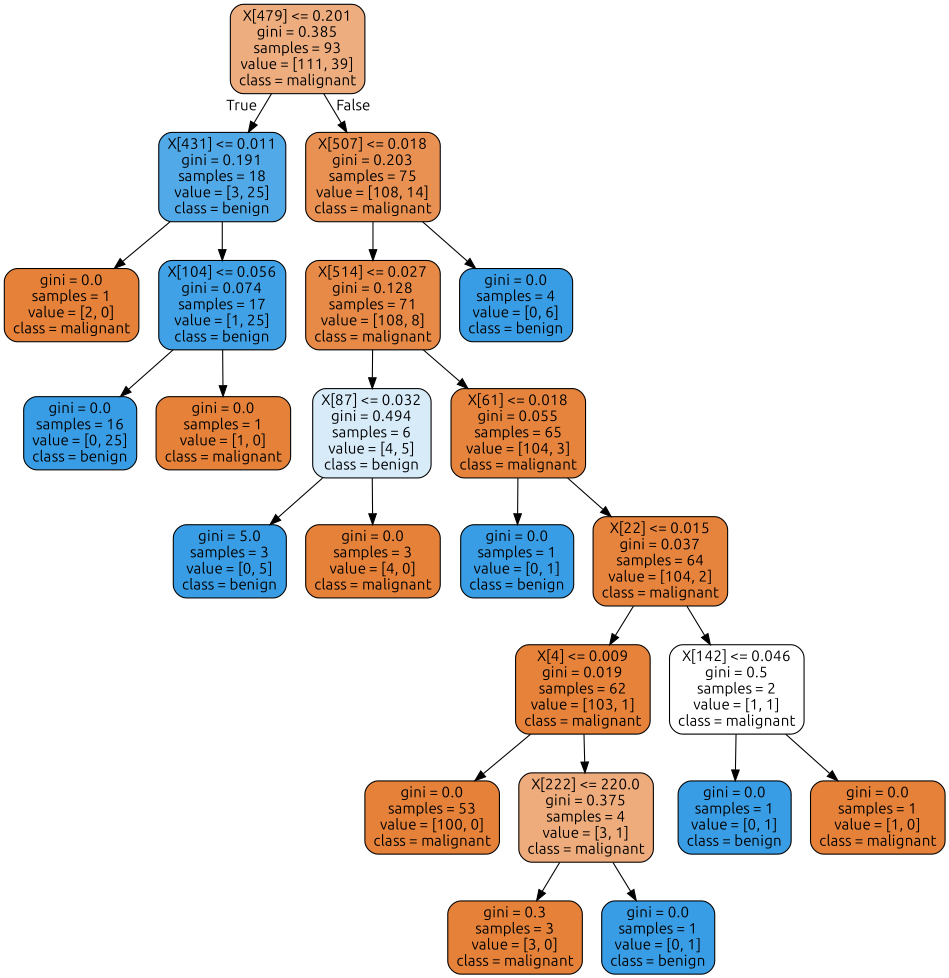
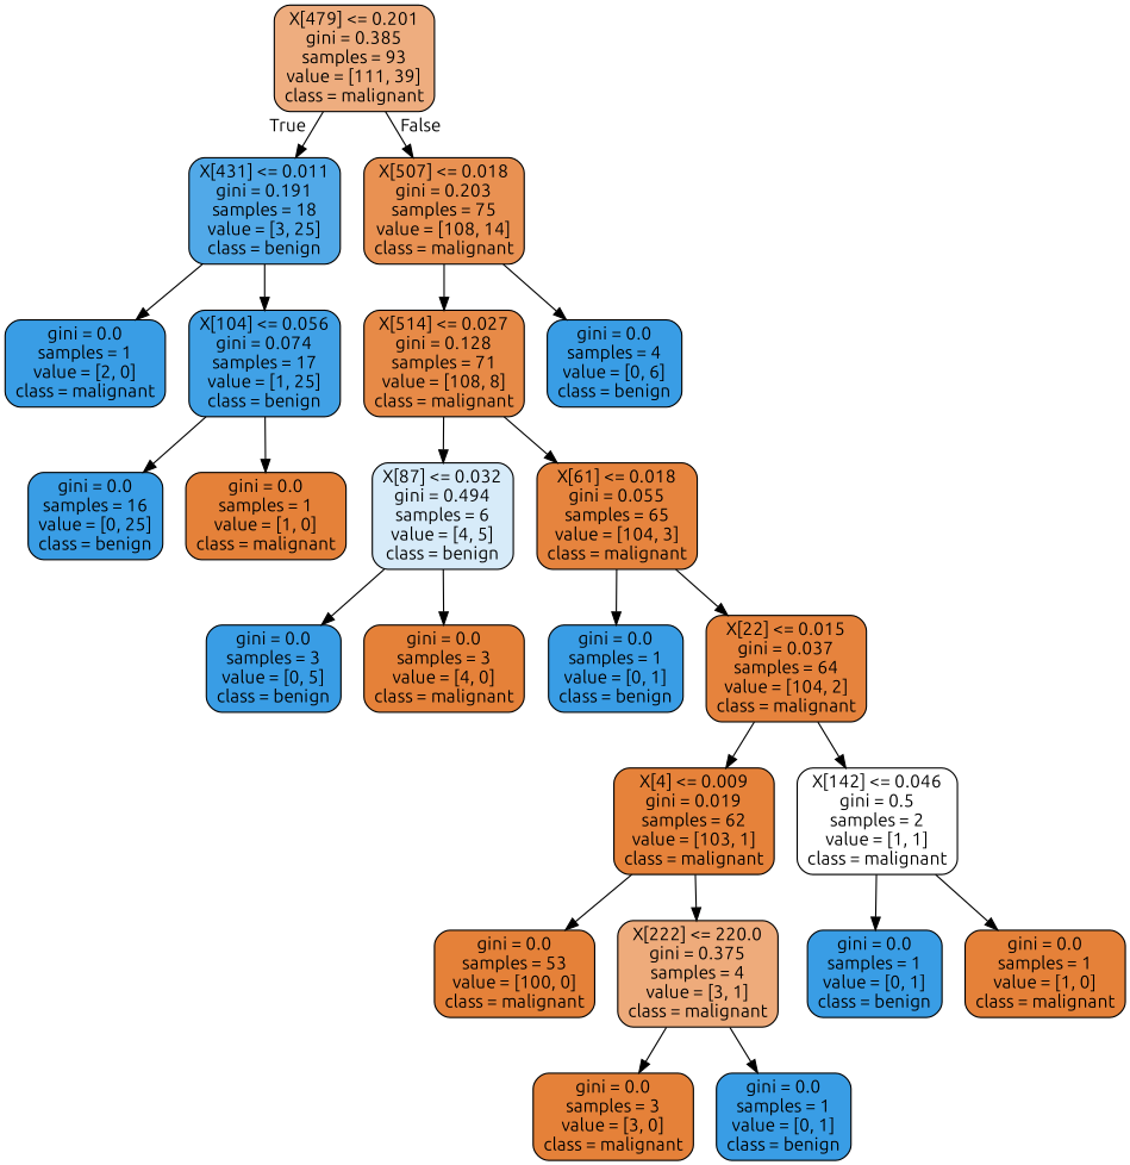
  digraph {
    fontname=Ubuntu
    node [color=black fillcolor="#e58139ff" fontname=Ubuntu shape=box style="filled, rounded"]
    edge [fontname=Ubuntu]
    n1 [fillcolor="#e58139a5" label="X[479] <= 0.201\ngini = 0.385\nsamples = 93\nvalue = [111, 39]\nclass = malignant"]
    n2 [fillcolor="#399de5e0" label="X[431] <= 0.011\ngini = 0.191\nsamples = 18\nvalue = [3, 25]\nclass = benign"]
    n3 [fillcolor="#e58139de" label="X[507] <= 0.018\ngini = 0.203\nsamples = 75\nvalue = [108, 14]\nclass = malignant"]
-   n4 [label="gini = 0.0\nsamples = 1\nvalue = [2, 0]\nclass = malignant"]
+   n4 [fillcolor="#399de5ff" label="gini = 0.0\nsamples = 1\nvalue = [2, 0]\nclass = malignant"]
    n5 [fillcolor="#399de5f5" label="X[104] <= 0.056\ngini = 0.074\nsamples = 17\nvalue = [1, 25]\nclass = benign"]
    n6 [fillcolor="#e58139ec" label="X[514] <= 0.027\ngini = 0.128\nsamples = 71\nvalue = [108, 8]\nclass = malignant"]
    n7 [fillcolor="#399de5ff" label="gini = 0.0\nsamples = 4\nvalue = [0, 6]\nclass = benign"]
    n8 [fillcolor="#399de5ff" label="gini = 0.0\nsamples = 16\nvalue = [0, 25]\nclass = benign"]
    n9 [label="gini = 0.0\nsamples = 1\nvalue = [1, 0]\nclass = malignant"]
    n10 [fillcolor="#399de533" label="X[87] <= 0.032\ngini = 0.494\nsamples = 6\nvalue = [4, 5]\nclass = benign"]
    n11 [fillcolor="#e58139f8" label="X[61] <= 0.018\ngini = 0.055\nsamples = 65\nvalue = [104, 3]\nclass = malignant"]
-   n12 [fillcolor="#399de5ff" label="gini = 5.0\nsamples = 3\nvalue = [0, 5]\nclass = benign"]
+   n12 [fillcolor="#399de5ff" label="gini = 0.0\nsamples = 3\nvalue = [0, 5]\nclass = benign"]
    n13 [label="gini = 0.0\nsamples = 3\nvalue = [4, 0]\nclass = malignant"]
    n14 [fillcolor="#399de5ff" label="gini = 0.0\nsamples = 1\nvalue = [0, 1]\nclass = benign"]
    n15 [fillcolor="#e58139fa" label="X[22] <= 0.015\ngini = 0.037\nsamples = 64\nvalue = [104, 2]\nclass = malignant"]
    n16 [fillcolor="#e58139fd" label="X[4] <= 0.009\ngini = 0.019\nsamples = 62\nvalue = [103, 1]\nclass = malignant"]
    n17 [fillcolor="#e5813900" label="X[142] <= 0.046\ngini = 0.5\nsamples = 2\nvalue = [1, 1]\nclass = malignant"]
    n18 [label="gini = 0.0\nsamples = 53\nvalue = [100, 0]\nclass = malignant"]
    n19 [fillcolor="#e58139aa" label="X[222] <= 220.0\ngini = 0.375\nsamples = 4\nvalue = [3, 1]\nclass = malignant"]
    n20 [fillcolor="#399de5ff" label="gini = 0.0\nsamples = 1\nvalue = [0, 1]\nclass = benign"]
    n21 [label="gini = 0.0\nsamples = 1\nvalue = [1, 0]\nclass = malignant"]
-   n22 [label="gini = 0.3\nsamples = 3\nvalue = [3, 0]\nclass = malignant"]
+   n22 [label="gini = 0.0\nsamples = 3\nvalue = [3, 0]\nclass = malignant"]
    n23 [fillcolor="#399de5ff" label="gini = 0.0\nsamples = 1\nvalue = [0, 1]\nclass = benign"]
    n1 -> n2 [headlabel=True labelangle=45 labeldistance=2.5]
    n1 -> n3 [headlabel=False labelangle=-45 labeldistance=2.5]
    n2 -> n4
    n2 -> n5
    n3 -> n6
    n3 -> n7
    n5 -> n8
    n5 -> n9
    n6 -> n10
    n6 -> n11
    n10 -> n12
    n10 -> n13
    n11 -> n14
    n11 -> n15
    n15 -> n16
    n15 -> n17
    n16 -> n18
    n16 -> n19
    n17 -> n20
    n17 -> n21
    n19 -> n22
    n19 -> n23
  }
